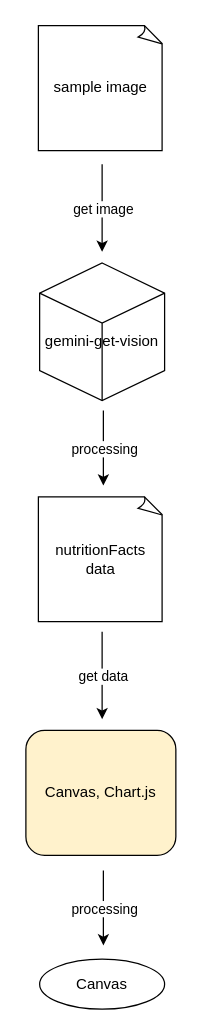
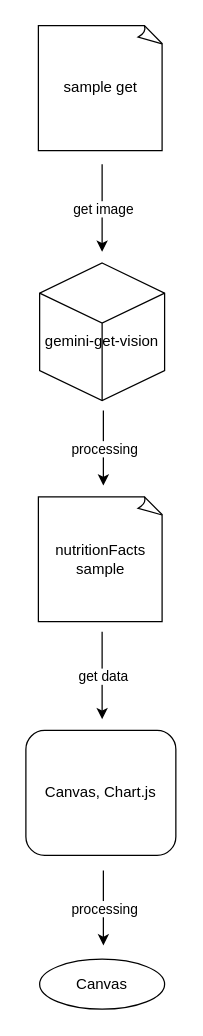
  <mxCell id="0" />
  <mxCell id="1" parent="0" />
- <mxCell id="2" value="sample image" style="whiteSpace=wrap;html=1;shape=mxgraph.basic.document" vertex="1" parent="1"><mxGeometry x="30" y="20" width="100" height="100" as="geometry" /></mxCell>
+ <mxCell id="2" value="sample get" style="whiteSpace=wrap;html=1;shape=mxgraph.basic.document" vertex="1" parent="1"><mxGeometry x="30" y="20" width="100" height="100" as="geometry" /></mxCell>
  <mxCell id="3" value="&lt;br&gt;gemini-get-vision" style="html=1;whiteSpace=wrap;shape=isoCube2;backgroundOutline=1;isoAngle=15;" vertex="1" parent="1"><mxGeometry x="31" y="210" width="100" height="110" as="geometry" /></mxCell>
  <mxCell id="4" value="" style="endArrow=classic;html=1;rounded=0;" edge="1" parent="1"><mxGeometry relative="1" as="geometry"><mxPoint x="81" y="131" as="sourcePoint" /><mxPoint x="81" y="201" as="targetPoint" /></mxGeometry></mxCell>
  <mxCell id="5" value="get image" style="edgeLabel;resizable=0;html=1;align=center;verticalAlign=middle;" connectable="0" vertex="1" parent="4"><mxGeometry relative="1" as="geometry" /></mxCell>
- <mxCell id="6" value="Canvas, Chart.js" style="rounded=1;whiteSpace=wrap;html=1;shadow=0;fillColor=#fff2cc;" vertex="1" parent="1"><mxGeometry x="20" y="584" width="120" height="100" as="geometry" /></mxCell>
+ <mxCell id="6" value="Canvas, Chart.js" style="rounded=1;whiteSpace=wrap;html=1;shadow=0;" vertex="1" parent="1"><mxGeometry x="20" y="584" width="120" height="100" as="geometry" /></mxCell>
  <mxCell id="7" value="" style="endArrow=classic;html=1;rounded=0;" edge="1" parent="1"><mxGeometry relative="1" as="geometry"><mxPoint x="82" y="328" as="sourcePoint" /><mxPoint x="82" y="388" as="targetPoint" /></mxGeometry></mxCell>
  <mxCell id="8" value="processing" style="edgeLabel;resizable=0;html=1;align=center;verticalAlign=middle;" connectable="0" vertex="1" parent="7"><mxGeometry relative="1" as="geometry" /></mxCell>
- <mxCell id="9" value="nutritionFacts data" style="whiteSpace=wrap;html=1;shape=mxgraph.basic.document" vertex="1" parent="1"><mxGeometry x="30" y="397" width="100" height="100" as="geometry" /></mxCell>
+ <mxCell id="9" value="nutritionFacts sample" style="whiteSpace=wrap;html=1;shape=mxgraph.basic.document" vertex="1" parent="1"><mxGeometry x="30" y="397" width="100" height="100" as="geometry" /></mxCell>
  <mxCell id="10" value="" style="endArrow=classic;html=1;rounded=0;" edge="1" parent="1"><mxGeometry relative="1" as="geometry"><mxPoint x="81" y="505" as="sourcePoint" /><mxPoint x="81" y="575" as="targetPoint" /></mxGeometry></mxCell>
  <mxCell id="11" value="get data" style="edgeLabel;resizable=0;html=1;align=center;verticalAlign=middle;" connectable="0" vertex="1" parent="10"><mxGeometry relative="1" as="geometry" /></mxCell>
  <mxCell id="12" value="" style="endArrow=classic;html=1;rounded=0;" edge="1" parent="1"><mxGeometry relative="1" as="geometry"><mxPoint x="82" y="696" as="sourcePoint" /><mxPoint x="82" y="756" as="targetPoint" /></mxGeometry></mxCell>
  <mxCell id="13" value="processing" style="edgeLabel;resizable=0;html=1;align=center;verticalAlign=middle;" connectable="0" vertex="1" parent="12"><mxGeometry relative="1" as="geometry" /></mxCell>
  <mxCell id="14" value="Canvas" style="ellipse;whiteSpace=wrap;html=1;align=center;" vertex="1" parent="1"><mxGeometry x="31" y="767" width="100" height="40" as="geometry" /></mxCell>
